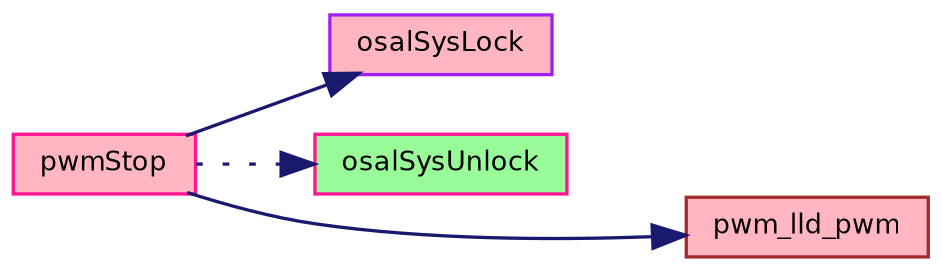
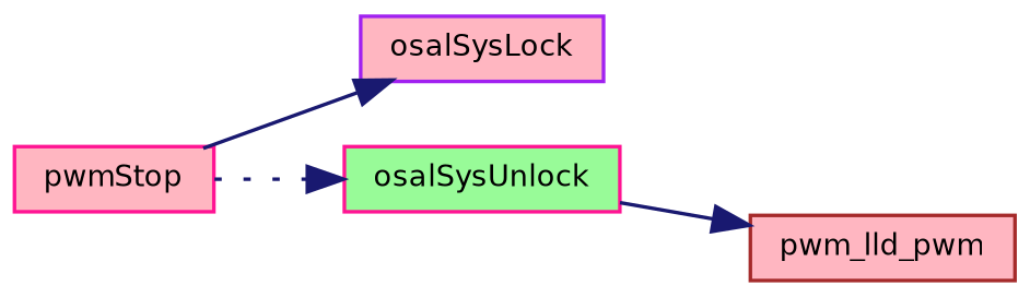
  digraph {
    rankdir=LR
    node [color=deeppink fillcolor=lightpink fontname=Helvetica fontsize=8 shape=record style=filled]
    edge [color=midnightblue fontname=Helvetica fontsize=8 labelfontname=Helvetica labelfontsize=8 style=solid]
    n1 [fontcolor=black height=0.2 label=pwmStop width=0.4]
    n2 [color=purple height=0.2 label=osalSysLock width=0.4]
    n3 [fillcolor=palegreen height=0.2 label=osalSysUnlock width=0.4]
    n4 [color=brown height=0.2 label=pwm_lld_pwm width=0.4]
    n1 -> n2
    n1 -> n3 [style=dotted]
-   n1 -> n4
+   n3 -> n4
  }
